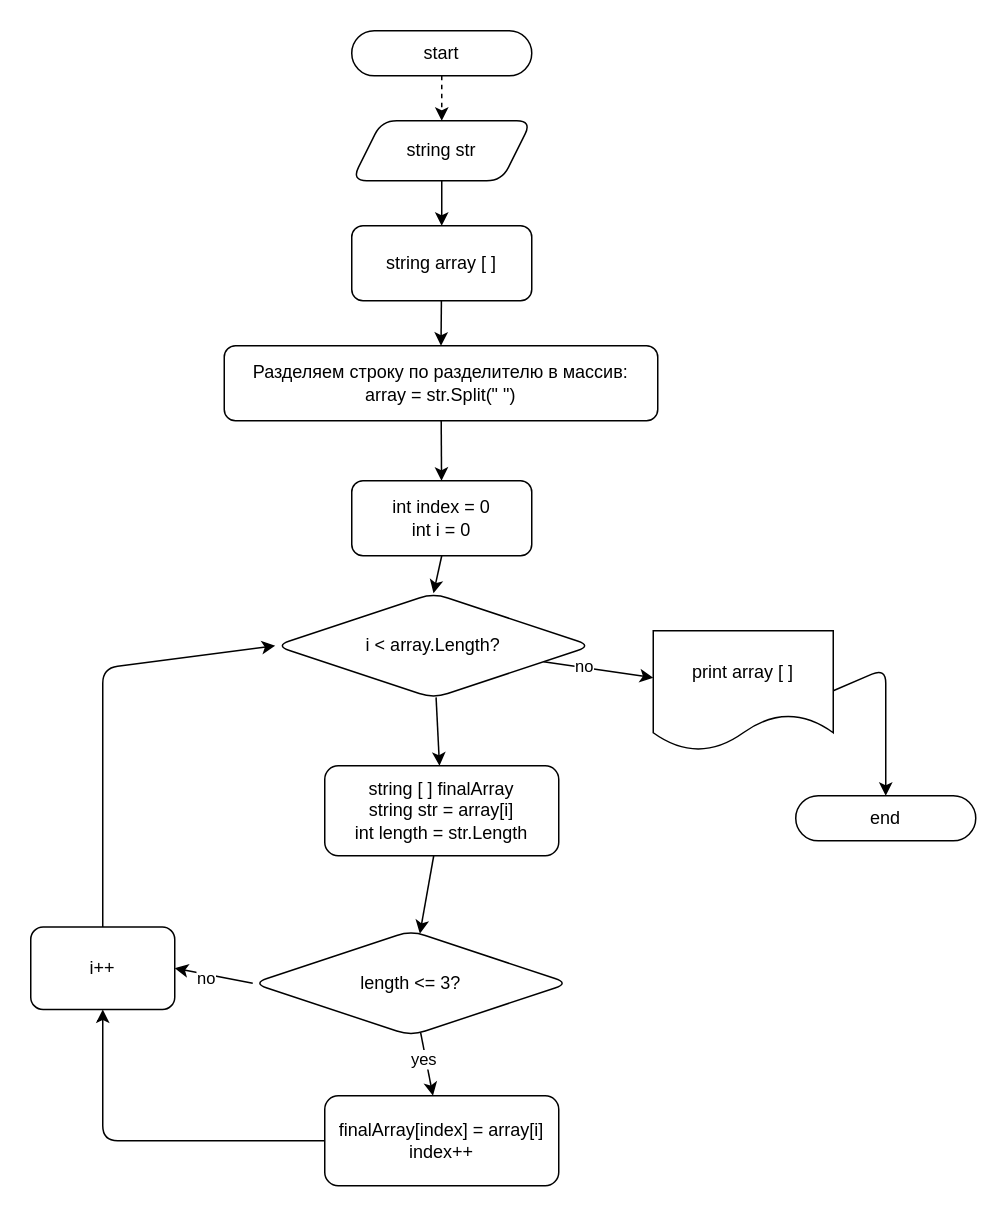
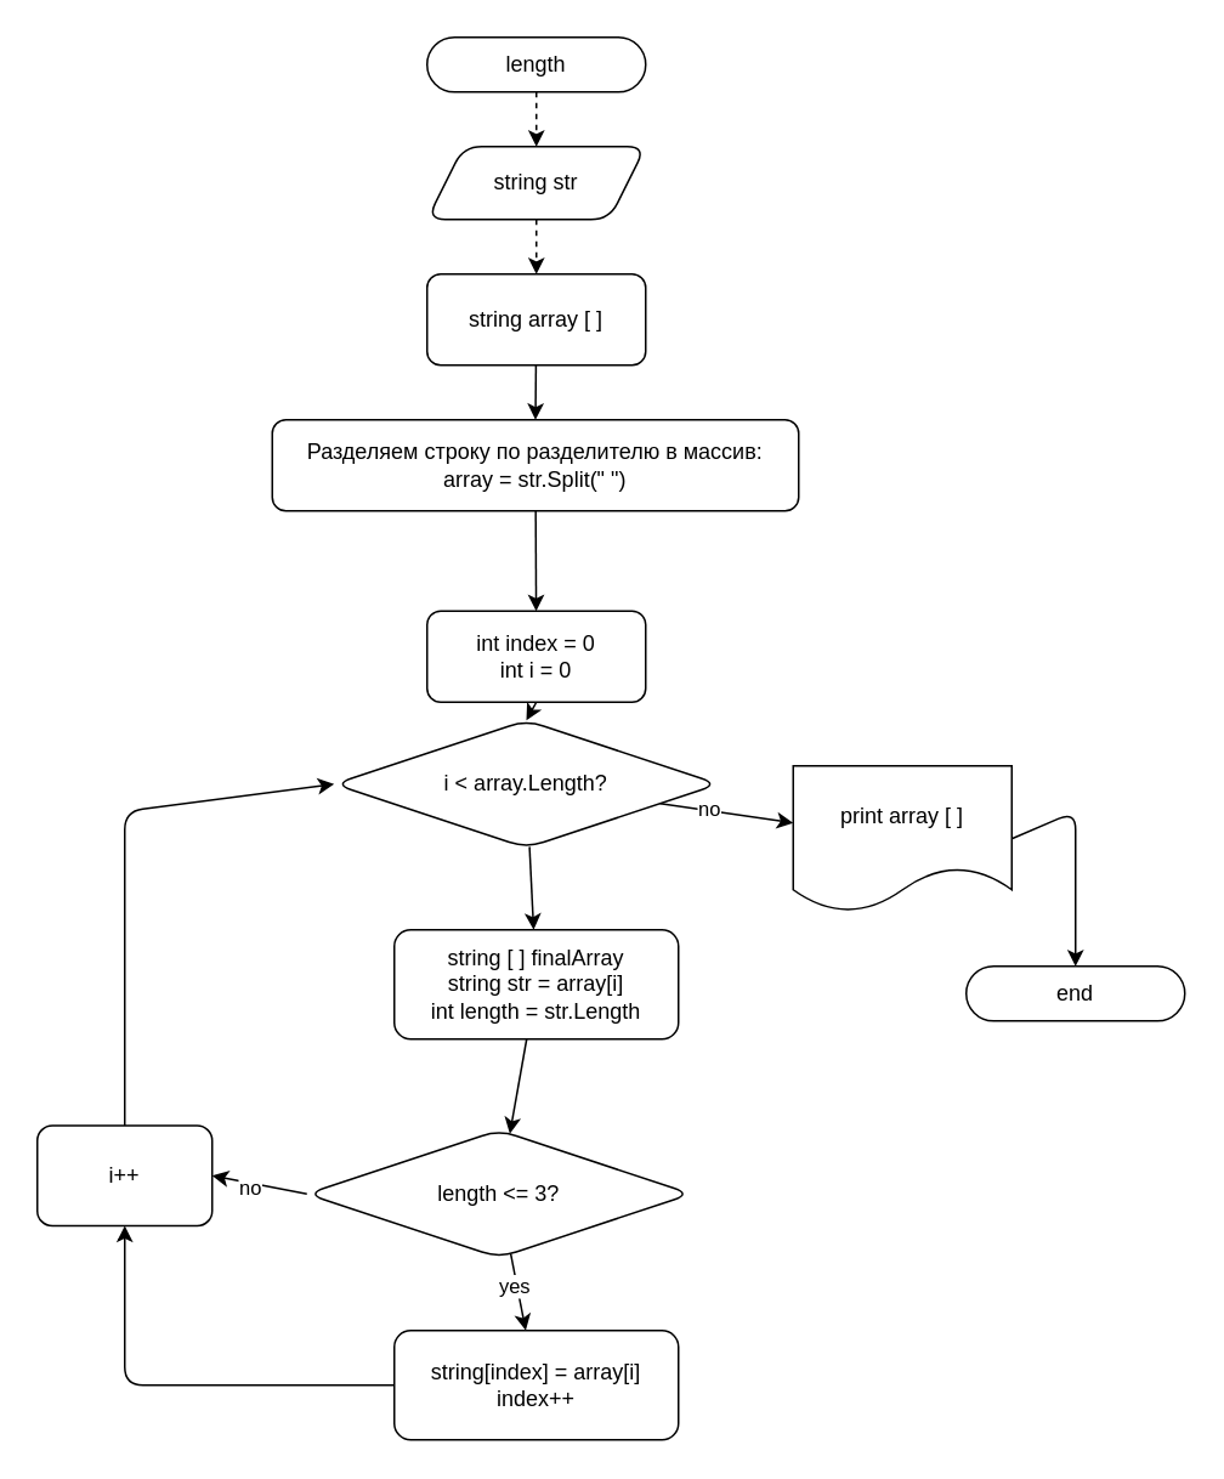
  <mxCell id="0" />
  <mxCell id="1" parent="0" />
  <mxCell id="2" value="" style="edgeStyle=none;html=1;entryX=0.5;entryY=0;entryDx=0;entryDy=0;dashed=1;" parent="1" source="3" target="5" edge="1"><mxGeometry relative="1" as="geometry" /></mxCell>
- <mxCell id="3" value="start" style="rounded=1;whiteSpace=wrap;html=1;arcSize=50;" parent="1" vertex="1"><mxGeometry x="234" y="20" width="120" height="30" as="geometry" /></mxCell>
- <mxCell id="4" value="" style="edgeStyle=none;html=1;entryX=0.5;entryY=0;entryDx=0;entryDy=0;" parent="1" source="5" target="7" edge="1"><mxGeometry relative="1" as="geometry" /></mxCell>
+ <mxCell id="3" value="length" style="rounded=1;whiteSpace=wrap;html=1;arcSize=50;" parent="1" vertex="1"><mxGeometry x="234" y="20" width="120" height="30" as="geometry" /></mxCell>
+ <mxCell id="4" value="" style="edgeStyle=none;html=1;entryX=0.5;entryY=0;entryDx=0;entryDy=0;dashed=1;" parent="1" source="5" target="7" edge="1"><mxGeometry relative="1" as="geometry" /></mxCell>
  <mxCell id="5" value="string str" style="shape=parallelogram;perimeter=parallelogramPerimeter;whiteSpace=wrap;html=1;fixedSize=1;rounded=1;" parent="1" vertex="1"><mxGeometry x="234" y="80" width="120" height="40" as="geometry" /></mxCell>
  <mxCell id="6" style="edgeStyle=none;html=1;entryX=0.5;entryY=0;entryDx=0;entryDy=0;" parent="1" source="7" target="9" edge="1"><mxGeometry relative="1" as="geometry" /></mxCell>
  <mxCell id="7" value="string array [ ]" style="rounded=1;whiteSpace=wrap;html=1;" parent="1" vertex="1"><mxGeometry x="234" y="150" width="120" height="50" as="geometry" /></mxCell>
  <mxCell id="8" value="" style="edgeStyle=none;html=1;" parent="1" source="9" target="11" edge="1"><mxGeometry relative="1" as="geometry" /></mxCell>
  <mxCell id="9" value="Разделяем строку по разделителю в массив:&lt;br&gt;array = str.Split(&quot; &quot;)" style="rounded=1;whiteSpace=wrap;html=1;" parent="1" vertex="1"><mxGeometry x="149" y="230" width="289" height="50" as="geometry" /></mxCell>
  <mxCell id="10" style="edgeStyle=none;html=1;exitX=0.5;exitY=1;exitDx=0;exitDy=0;entryX=0.5;entryY=0;entryDx=0;entryDy=0;" parent="1" source="11" target="15" edge="1"><mxGeometry relative="1" as="geometry" /></mxCell>
- <mxCell id="11" value="int index = 0&lt;br&gt;int i = 0" style="rounded=1;whiteSpace=wrap;html=1;" parent="1" vertex="1"><mxGeometry x="234" y="320" width="120" height="50" as="geometry" /></mxCell>
+ <mxCell id="11" value="int index = 0&lt;br&gt;int i = 0" style="rounded=1;whiteSpace=wrap;html=1;" parent="1" vertex="1"><mxGeometry x="234" y="335" width="120" height="50" as="geometry" /></mxCell>
  <mxCell id="12" value="" style="edgeStyle=none;jumpStyle=none;html=1;strokeColor=default;" parent="1" source="15" target="17" edge="1"><mxGeometry relative="1" as="geometry" /></mxCell>
  <mxCell id="13" value="" style="edgeStyle=none;jumpStyle=none;html=1;strokeColor=default;" parent="1" source="15" target="28" edge="1"><mxGeometry relative="1" as="geometry" /></mxCell>
  <mxCell id="14" value="no" style="edgeLabel;html=1;align=center;verticalAlign=middle;resizable=0;points=[];rounded=1;" parent="13" vertex="1" connectable="0"><mxGeometry x="-0.474" relative="1" as="geometry"><mxPoint x="8" as="offset" /></mxGeometry></mxCell>
  <mxCell id="15" value="i &amp;lt; array.Length?" style="rhombus;whiteSpace=wrap;html=1;rounded=1;" parent="1" vertex="1"><mxGeometry x="183" y="395" width="211" height="70" as="geometry" /></mxCell>
  <mxCell id="16" value="" style="edgeStyle=none;jumpStyle=none;html=1;strokeColor=default;" parent="1" source="17" target="22" edge="1"><mxGeometry relative="1" as="geometry" /></mxCell>
  <mxCell id="17" value="string [ ] finalArray&lt;br&gt;string str = array[i]&lt;br&gt;int length = str.Length" style="rounded=1;whiteSpace=wrap;html=1;" parent="1" vertex="1"><mxGeometry x="216" y="510" width="156" height="60" as="geometry" /></mxCell>
  <mxCell id="18" value="" style="edgeStyle=none;jumpStyle=none;html=1;strokeColor=default;" parent="1" source="22" target="24" edge="1"><mxGeometry relative="1" as="geometry" /></mxCell>
  <mxCell id="19" value="yes" style="edgeLabel;html=1;align=center;verticalAlign=middle;resizable=0;points=[];rounded=1;" parent="18" vertex="1" connectable="0"><mxGeometry x="-0.566" y="1" relative="1" as="geometry"><mxPoint x="-1" y="9" as="offset" /></mxGeometry></mxCell>
  <mxCell id="20" style="edgeStyle=none;jumpStyle=none;html=1;exitX=0;exitY=0.5;exitDx=0;exitDy=0;entryX=1;entryY=0.5;entryDx=0;entryDy=0;strokeColor=default;" parent="1" source="22" target="26" edge="1"><mxGeometry relative="1" as="geometry"><Array as="points" /></mxGeometry></mxCell>
  <mxCell id="21" value="no" style="edgeLabel;html=1;align=center;verticalAlign=middle;resizable=0;points=[];rounded=1;" parent="20" vertex="1" connectable="0"><mxGeometry x="-0.317" relative="1" as="geometry"><mxPoint x="-14" as="offset" /></mxGeometry></mxCell>
  <mxCell id="22" value="length &amp;lt;= 3?" style="rhombus;whiteSpace=wrap;html=1;rounded=1;" parent="1" vertex="1"><mxGeometry x="168" y="620" width="211" height="70" as="geometry" /></mxCell>
  <mxCell id="23" style="edgeStyle=none;html=1;exitX=0;exitY=0.5;exitDx=0;exitDy=0;entryX=0.5;entryY=1;entryDx=0;entryDy=0;strokeColor=default;jumpStyle=none;" parent="1" source="24" target="26" edge="1"><mxGeometry relative="1" as="geometry"><Array as="points"><mxPoint x="68" y="760" /></Array></mxGeometry></mxCell>
- <mxCell id="24" value="finalArray[index] = array[i]&lt;br&gt;index++" style="rounded=1;whiteSpace=wrap;html=1;" parent="1" vertex="1"><mxGeometry x="216" y="730" width="156" height="60" as="geometry" /></mxCell>
+ <mxCell id="24" value="string[index] = array[i]&lt;br&gt;index++" style="rounded=1;whiteSpace=wrap;html=1;" parent="1" vertex="1"><mxGeometry x="216" y="730" width="156" height="60" as="geometry" /></mxCell>
  <mxCell id="25" style="edgeStyle=none;jumpStyle=none;html=1;exitX=0.5;exitY=0;exitDx=0;exitDy=0;entryX=0;entryY=0.5;entryDx=0;entryDy=0;strokeColor=default;" parent="1" source="26" target="15" edge="1"><mxGeometry relative="1" as="geometry"><Array as="points"><mxPoint x="68" y="445" /></Array></mxGeometry></mxCell>
  <mxCell id="26" value="i++" style="rounded=1;whiteSpace=wrap;html=1;" parent="1" vertex="1"><mxGeometry x="20" y="617.5" width="96" height="55" as="geometry" /></mxCell>
  <mxCell id="27" style="edgeStyle=none;jumpStyle=none;html=1;exitX=1;exitY=0.5;exitDx=0;exitDy=0;entryX=0.5;entryY=0;entryDx=0;entryDy=0;strokeColor=default;" parent="1" source="28" target="29" edge="1"><mxGeometry relative="1" as="geometry"><Array as="points"><mxPoint x="590" y="445" /></Array></mxGeometry></mxCell>
  <mxCell id="28" value="print array [ ]" style="shape=document;whiteSpace=wrap;html=1;boundedLbl=1;rounded=1;" parent="1" vertex="1"><mxGeometry x="435" y="420" width="120" height="80" as="geometry" /></mxCell>
  <mxCell id="29" value="end" style="rounded=1;whiteSpace=wrap;html=1;arcSize=50;" parent="1" vertex="1"><mxGeometry x="530" y="530" width="120" height="30" as="geometry" /></mxCell>
